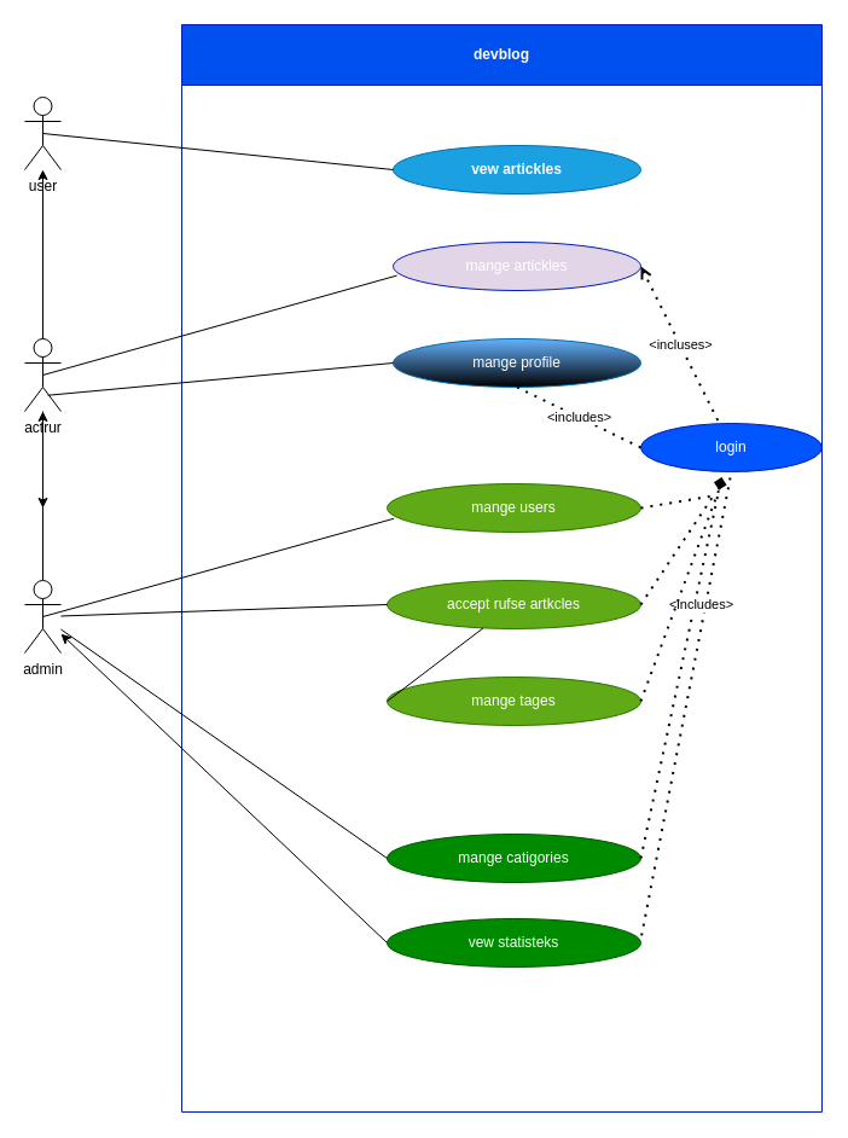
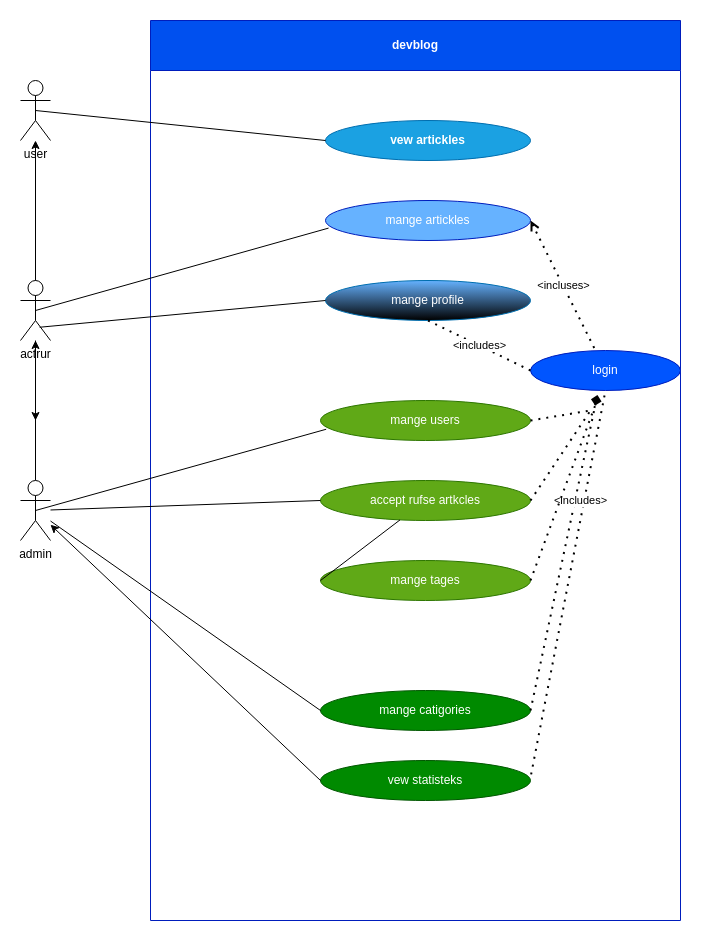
  <mxCell id="0" />
  <mxCell id="1" parent="0" />
  <mxCell id="2" value="user" style="shape=umlActor;verticalLabelPosition=bottom;verticalAlign=top;html=1;outlineConnect=0;" parent="1" vertex="1"><mxGeometry x="20" y="80" width="30" height="60" as="geometry" /></mxCell>
  <mxCell id="3" style="edgeStyle=none;html=1;exitX=0.5;exitY=0.5;exitDx=0;exitDy=0;exitPerimeter=0;" parent="1" source="5" target="2" edge="1"><mxGeometry relative="1" as="geometry" /></mxCell>
  <mxCell id="4" value="" style="edgeStyle=none;html=1;" parent="1" source="5" edge="1"><mxGeometry relative="1" as="geometry"><mxPoint x="35" y="420" as="targetPoint" /></mxGeometry></mxCell>
  <mxCell id="5" value="actrur" style="shape=umlActor;verticalLabelPosition=bottom;verticalAlign=top;html=1;outlineConnect=0;" parent="1" vertex="1"><mxGeometry x="20" y="280" width="30" height="60" as="geometry" /></mxCell>
  <mxCell id="6" style="edgeStyle=none;html=1;" parent="1" source="7" target="5" edge="1"><mxGeometry relative="1" as="geometry" /></mxCell>
  <mxCell id="7" value="admin&lt;br&gt;&lt;br&gt;" style="shape=umlActor;verticalLabelPosition=bottom;verticalAlign=top;html=1;outlineConnect=0;" parent="1" vertex="1"><mxGeometry x="20" y="480" width="30" height="60" as="geometry" /></mxCell>
  <mxCell id="8" value="devblog" style="swimlane;whiteSpace=wrap;html=1;startSize=50;fillColor=#0050ef;fontColor=#ffffff;strokeColor=#001DBC;" parent="1" vertex="1"><mxGeometry x="150" y="20" width="530" height="900" as="geometry" /></mxCell>
  <mxCell id="9" value="login" style="ellipse;whiteSpace=wrap;html=1;fillColor=#0055FF;fontColor=#ffffff;strokeColor=#001DBC;" parent="8" vertex="1"><mxGeometry x="380" y="330" width="150" height="40" as="geometry" /></mxCell>
  <mxCell id="10" value="vew artickles" style="ellipse;whiteSpace=wrap;html=1;fontStyle=1;fillColor=#1ba1e2;fontColor=#ffffff;strokeColor=#006EAF;" parent="8" vertex="1"><mxGeometry x="175" y="100" width="205" height="40" as="geometry" /></mxCell>
  <mxCell id="11" value="mange tages" style="ellipse;whiteSpace=wrap;html=1;fillColor=#60a917;fontColor=#ffffff;strokeColor=#2D7600;" parent="8" vertex="1"><mxGeometry x="170" y="540" width="210" height="40" as="geometry" /></mxCell>
  <mxCell id="12" value="accept rufse artkcles" style="ellipse;whiteSpace=wrap;html=1;fillColor=#60a917;fontColor=#ffffff;strokeColor=#2D7600;" parent="8" vertex="1"><mxGeometry x="170" y="460" width="210" height="40" as="geometry" /></mxCell>
  <mxCell id="13" value="mange users" style="ellipse;whiteSpace=wrap;html=1;fillColor=#60a917;fontColor=#ffffff;strokeColor=#2D7600;" parent="8" vertex="1"><mxGeometry x="170" y="380" width="210" height="40" as="geometry" /></mxCell>
  <mxCell id="14" value="mange profile" style="ellipse;whiteSpace=wrap;html=1;fillColor=#66B2FF;fontColor=#ffffff;strokeColor=#006EAF;gradientColor=default;" parent="8" vertex="1"><mxGeometry x="175" y="260" width="205" height="40" as="geometry" /></mxCell>
- <mxCell id="15" value="mange artickles" style="ellipse;whiteSpace=wrap;html=1;fillColor=#e1d5e7;fontColor=#ffffff;strokeColor=#001DBC;" parent="8" vertex="1"><mxGeometry x="175" y="180" width="205" height="40" as="geometry" /></mxCell>
+ <mxCell id="15" value="mange artickles" style="ellipse;whiteSpace=wrap;html=1;fillColor=#66B2FF;fontColor=#ffffff;strokeColor=#001DBC;" parent="8" vertex="1"><mxGeometry x="175" y="180" width="205" height="40" as="geometry" /></mxCell>
  <mxCell id="16" value="vew statisteks" style="ellipse;whiteSpace=wrap;html=1;fillColor=#008a00;fontColor=#ffffff;strokeColor=#005700;" parent="8" vertex="1"><mxGeometry x="170" y="740" width="210" height="40" as="geometry" /></mxCell>
  <mxCell id="17" value="mange catigories" style="ellipse;whiteSpace=wrap;html=1;fillColor=#008a00;fontColor=#ffffff;strokeColor=#005700;" parent="8" vertex="1"><mxGeometry x="170" y="670" width="210" height="40" as="geometry" /></mxCell>
  <mxCell id="18" value="&amp;lt;incluses&amp;gt;" style="endArrow=none;dashed=1;html=1;dashPattern=1 3;strokeWidth=2;exitX=1;exitY=0.5;exitDx=0;exitDy=0;startArrow=open;startFill=0;" parent="8" source="15" target="9" edge="1"><mxGeometry width="50" height="50" relative="1" as="geometry"><mxPoint x="240" y="390" as="sourcePoint" /><mxPoint x="290" y="340" as="targetPoint" /></mxGeometry></mxCell>
  <mxCell id="19" value="&amp;lt;includes&amp;gt;" style="endArrow=none;dashed=1;html=1;dashPattern=1 3;strokeWidth=2;exitX=0;exitY=0.5;exitDx=0;exitDy=0;entryX=0.5;entryY=1;entryDx=0;entryDy=0;" parent="8" source="9" target="14" edge="1"><mxGeometry width="50" height="50" relative="1" as="geometry"><mxPoint x="240" y="390" as="sourcePoint" /><mxPoint x="290" y="340" as="targetPoint" /></mxGeometry></mxCell>
  <mxCell id="20" value="" style="endArrow=none;dashed=1;html=1;dashPattern=1 3;strokeWidth=2;exitX=1.003;exitY=0.348;exitDx=0;exitDy=0;exitPerimeter=0;entryX=0.5;entryY=1;entryDx=0;entryDy=0;entryPerimeter=0;" parent="8" source="16" target="9" edge="1"><mxGeometry width="50" height="50" relative="1" as="geometry"><mxPoint x="240" y="580" as="sourcePoint" /><mxPoint x="455" y="380" as="targetPoint" /></mxGeometry></mxCell>
  <mxCell id="21" value="&amp;lt;includes&amp;gt;" style="endArrow=diamond;dashed=1;html=1;dashPattern=1 3;strokeWidth=2;entryX=0.446;entryY=1.112;entryDx=0;entryDy=0;entryPerimeter=0;exitX=1;exitY=0.5;exitDx=0;exitDy=0;" parent="8" source="17" target="9" edge="1"><mxGeometry x="0.338" y="-5" width="50" height="50" relative="1" as="geometry"><mxPoint x="240" y="580" as="sourcePoint" /><mxPoint x="290" y="530" as="targetPoint" /><mxPoint as="offset" /></mxGeometry></mxCell>
  <mxCell id="22" value="" style="endArrow=none;dashed=1;html=1;dashPattern=1 3;strokeWidth=2;entryX=0.457;entryY=1.112;entryDx=0;entryDy=0;entryPerimeter=0;exitX=1;exitY=0.5;exitDx=0;exitDy=0;" parent="8" source="11" target="9" edge="1"><mxGeometry width="50" height="50" relative="1" as="geometry"><mxPoint x="240" y="580" as="sourcePoint" /><mxPoint x="290" y="530" as="targetPoint" /></mxGeometry></mxCell>
  <mxCell id="23" value="" style="endArrow=none;html=1;exitX=0;exitY=0.5;exitDx=0;exitDy=0;entryX=0.5;entryY=0.5;entryDx=0;entryDy=0;entryPerimeter=0;" parent="1" source="10" target="2" edge="1"><mxGeometry width="50" height="50" relative="1" as="geometry"><mxPoint x="380" y="230" as="sourcePoint" /><mxPoint x="430" y="180" as="targetPoint" /></mxGeometry></mxCell>
  <mxCell id="24" value="" style="endArrow=none;html=1;entryX=0.5;entryY=0.5;entryDx=0;entryDy=0;entryPerimeter=0;exitX=0.015;exitY=0.69;exitDx=0;exitDy=0;exitPerimeter=0;" parent="1" source="15" target="5" edge="1"><mxGeometry width="50" height="50" relative="1" as="geometry"><mxPoint x="380" y="320" as="sourcePoint" /><mxPoint x="430" y="270" as="targetPoint" /></mxGeometry></mxCell>
  <mxCell id="25" value="" style="endArrow=none;html=1;entryX=0.638;entryY=0.779;entryDx=0;entryDy=0;entryPerimeter=0;exitX=0;exitY=0.5;exitDx=0;exitDy=0;" parent="1" source="14" target="5" edge="1"><mxGeometry width="50" height="50" relative="1" as="geometry"><mxPoint x="380" y="320" as="sourcePoint" /><mxPoint x="430" y="270" as="targetPoint" /></mxGeometry></mxCell>
  <mxCell id="26" value="" style="endArrow=none;html=1;entryX=0.5;entryY=0.5;entryDx=0;entryDy=0;entryPerimeter=0;exitX=0.027;exitY=0.719;exitDx=0;exitDy=0;exitPerimeter=0;" parent="1" source="13" target="7" edge="1"><mxGeometry width="50" height="50" relative="1" as="geometry"><mxPoint x="380" y="420" as="sourcePoint" /><mxPoint x="430" y="370" as="targetPoint" /></mxGeometry></mxCell>
  <mxCell id="27" value="" style="endArrow=none;html=1;exitX=0;exitY=0.5;exitDx=0;exitDy=0;" parent="1" source="12" target="7" edge="1"><mxGeometry width="50" height="50" relative="1" as="geometry"><mxPoint x="380" y="420" as="sourcePoint" /><mxPoint x="430" y="370" as="targetPoint" /></mxGeometry></mxCell>
  <mxCell id="28" value="" style="endArrow=none;html=1;exitX=0;exitY=0.5;exitDx=0;exitDy=0;" parent="1" source="11" target="12" edge="1"><mxGeometry width="50" height="50" relative="1" as="geometry"><mxPoint x="380" y="420" as="sourcePoint" /><mxPoint x="430" y="370" as="targetPoint" /></mxGeometry></mxCell>
  <mxCell id="29" value="" style="endArrow=none;html=1;exitX=0;exitY=0.5;exitDx=0;exitDy=0;" parent="1" source="17" target="7" edge="1"><mxGeometry width="50" height="50" relative="1" as="geometry"><mxPoint x="380" y="700" as="sourcePoint" /><mxPoint x="430" y="650" as="targetPoint" /></mxGeometry></mxCell>
  <mxCell id="30" value="" style="endArrow=classic;html=1;exitX=0;exitY=0.5;exitDx=0;exitDy=0;" parent="1" source="16" target="7" edge="1"><mxGeometry width="50" height="50" relative="1" as="geometry"><mxPoint x="380" y="700" as="sourcePoint" /><mxPoint x="430" y="650" as="targetPoint" /></mxGeometry></mxCell>
  <mxCell id="31" value="" style="endArrow=none;dashed=1;html=1;dashPattern=1 3;strokeWidth=2;exitX=1;exitY=0.5;exitDx=0;exitDy=0;" parent="1" source="12" edge="1"><mxGeometry width="50" height="50" relative="1" as="geometry"><mxPoint x="380" y="610" as="sourcePoint" /><mxPoint x="590" y="410" as="targetPoint" /></mxGeometry></mxCell>
  <mxCell id="32" value="" style="endArrow=none;dashed=1;html=1;dashPattern=1 3;strokeWidth=2;exitX=1;exitY=0.5;exitDx=0;exitDy=0;" parent="1" source="13" edge="1"><mxGeometry width="50" height="50" relative="1" as="geometry"><mxPoint x="380" y="610" as="sourcePoint" /><mxPoint x="590" y="410" as="targetPoint" /></mxGeometry></mxCell>
